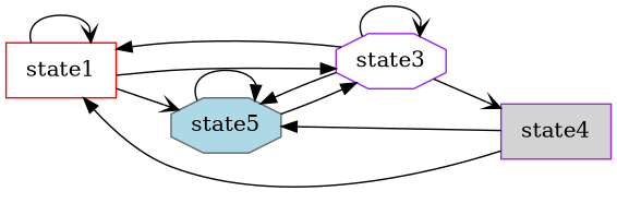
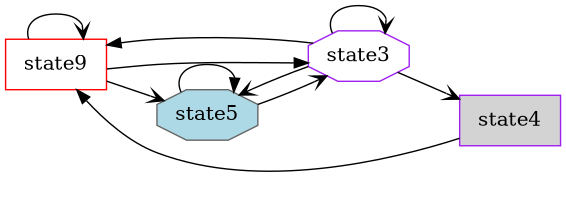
  digraph {
    rankdir=LR
    node [color=purple fillcolor=white fixedsize=true shape=box style="unfilled,filled"]
    edge [arrowhead=normal]
-   state1 [color=red width=1]
+   state1 [color=red width=1 label=state9]
    n2 [color=gray40 fillcolor=lightblue label=state5 shape=octagon width=1]
    state3 [shape=octagon width=1]
    state4 [fillcolor=lightgrey width=1]
    state1 -> state1 [arrowhead=vee]
    state1 -> n2 [arrowhead=vee]
    state1 -> state3
    n2 -> n2
-   n2 -> state3
+   n2 -> state3 [arrowhead=vee]
    state3 -> state1
-   state3 -> n2
+   state3 -> n2 [arrowhead=vee]
    state3 -> state3 [arrowhead=vee]
    state3 -> state4 [arrowhead=vee]
    state4 -> state1
-   state4 -> n2
  }
